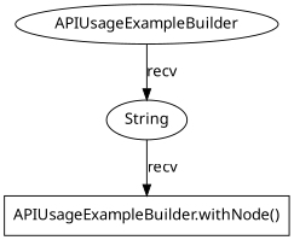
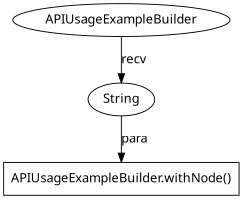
  digraph {
    fontname="Noto Sans"
    node [fontname="Noto Sans" shape=ellipse]
    edge [fontname="Noto Sans"]
    n1 [label="APIUsageExampleBuilder.withNode()" shape=box]
    n2 [label=String]
    n3 [label=APIUsageExampleBuilder]
-   n2 -> n1 [label=recv]
+   n2 -> n1 [label=para]
    n3 -> n2 [label=recv]
  }
